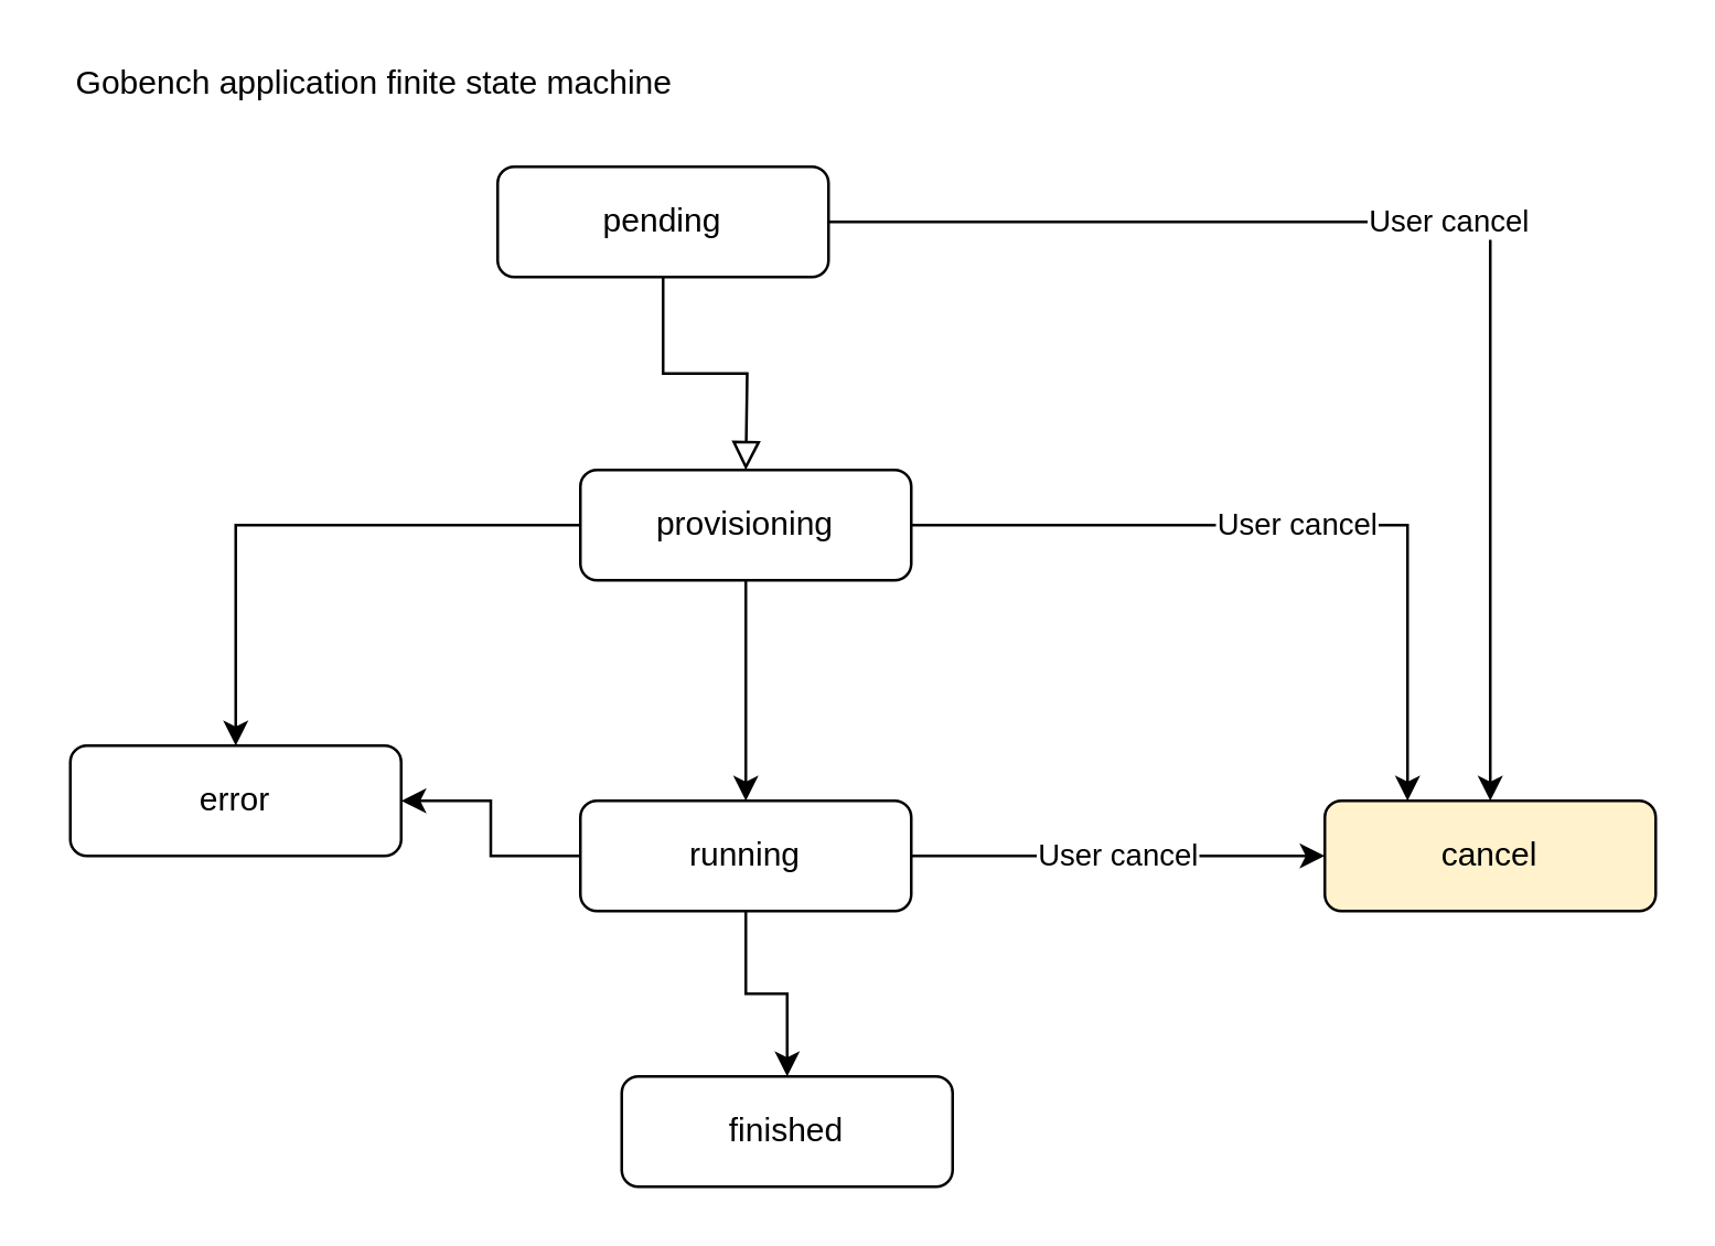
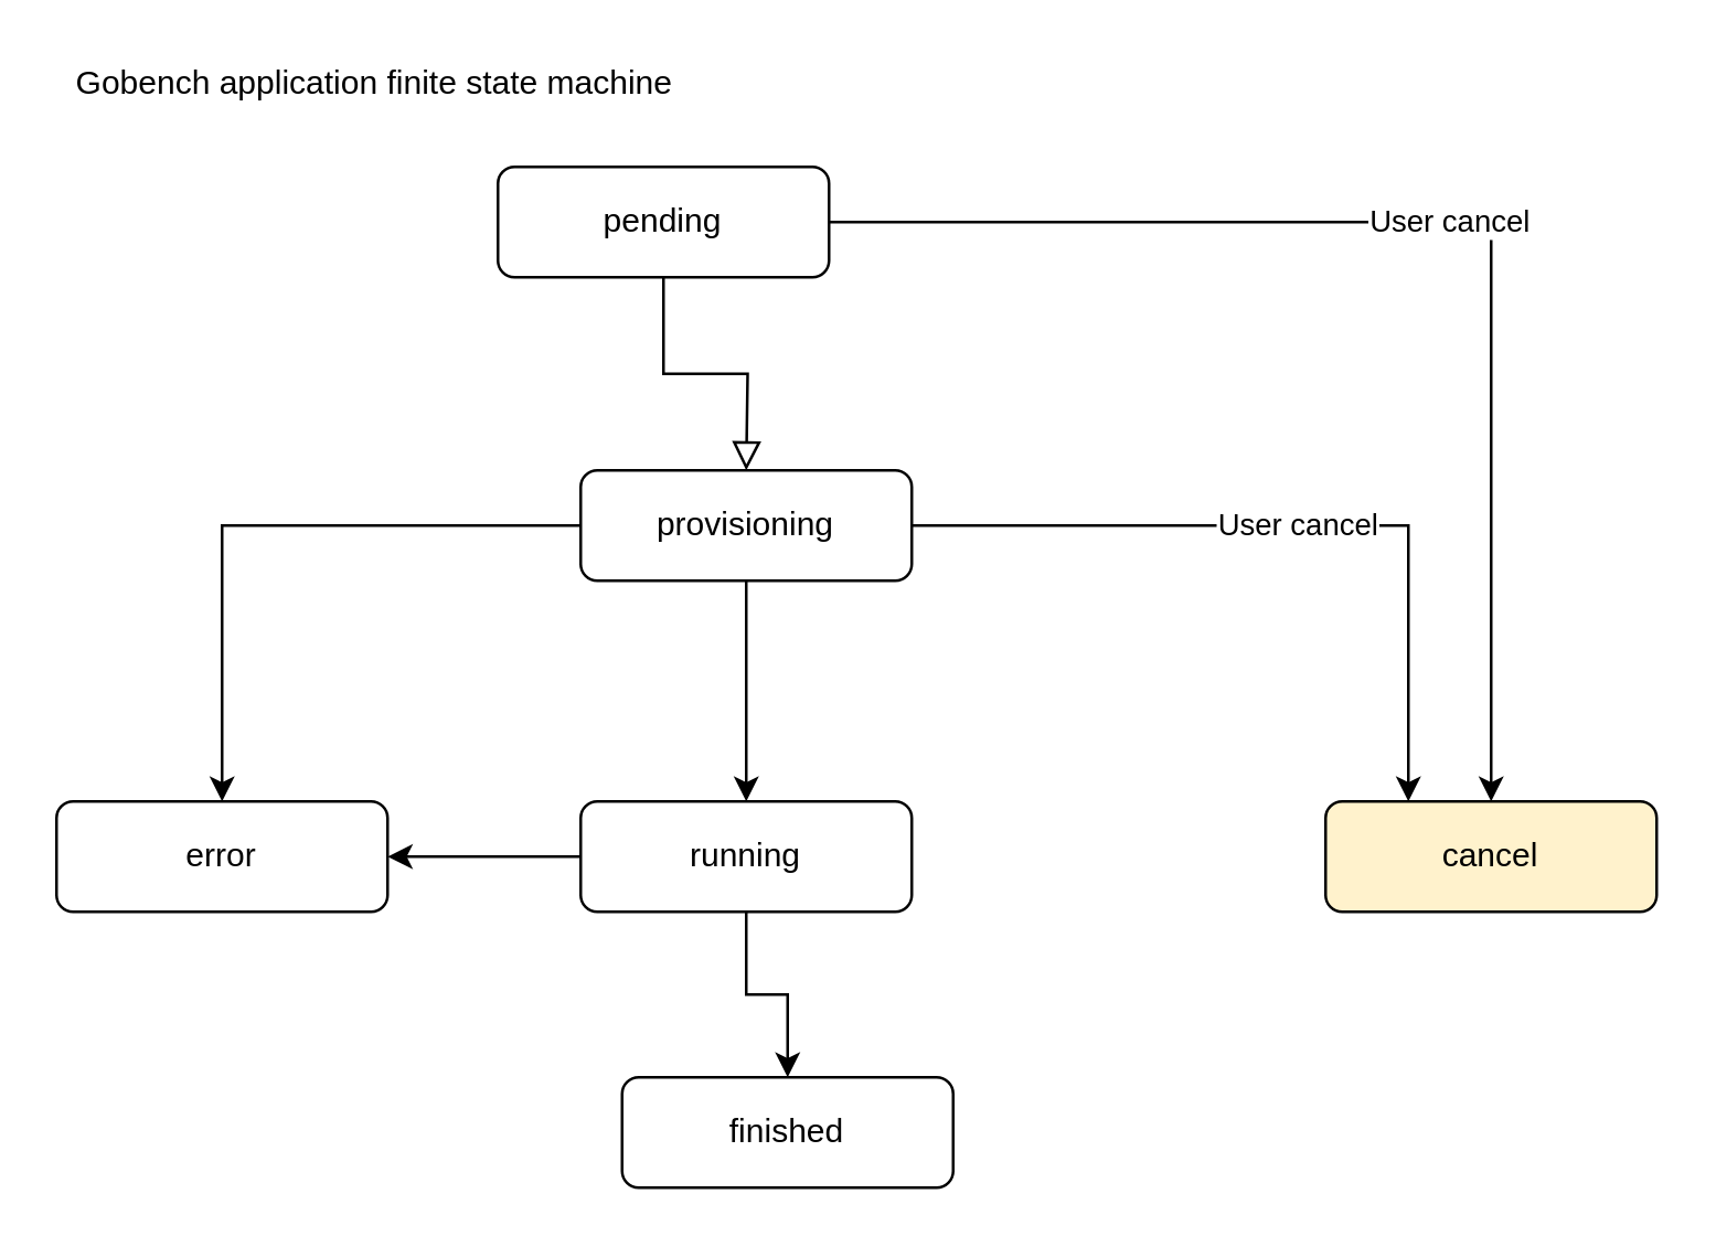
  <mxCell id="0" />
  <mxCell id="1" parent="0" />
  <mxCell id="2" value="" style="rounded=0;html=1;jettySize=auto;orthogonalLoop=1;fontSize=11;endArrow=block;endFill=0;endSize=8;strokeWidth=1;shadow=0;labelBackgroundColor=none;edgeStyle=orthogonalEdgeStyle;" parent="1" source="4" edge="1"><mxGeometry relative="1" as="geometry"><mxPoint x="270" y="170" as="targetPoint" /></mxGeometry></mxCell>
  <mxCell id="3" value="User cancel" style="edgeStyle=orthogonalEdgeStyle;rounded=0;orthogonalLoop=1;jettySize=auto;html=1;" edge="1" parent="1" source="4" target="14"><mxGeometry relative="1" as="geometry" /></mxCell>
  <mxCell id="4" value="pending" style="rounded=1;whiteSpace=wrap;html=1;fontSize=12;glass=0;strokeWidth=1;shadow=0;" parent="1" vertex="1"><mxGeometry x="180" y="60" width="120" height="40" as="geometry" /></mxCell>
  <mxCell id="5" value="" style="edgeStyle=orthogonalEdgeStyle;rounded=0;orthogonalLoop=1;jettySize=auto;html=1;" edge="1" parent="1" source="8" target="12"><mxGeometry relative="1" as="geometry" /></mxCell>
  <mxCell id="6" value="User cancel" style="edgeStyle=orthogonalEdgeStyle;rounded=0;orthogonalLoop=1;jettySize=auto;html=1;entryX=0.25;entryY=0;entryDx=0;entryDy=0;" edge="1" parent="1" source="8" target="14"><mxGeometry relative="1" as="geometry" /></mxCell>
  <mxCell id="7" style="edgeStyle=orthogonalEdgeStyle;rounded=0;orthogonalLoop=1;jettySize=auto;html=1;" edge="1" parent="1" source="8" target="13"><mxGeometry relative="1" as="geometry" /></mxCell>
  <mxCell id="8" value="provisioning" style="rounded=1;whiteSpace=wrap;html=1;fontSize=12;glass=0;strokeWidth=1;shadow=0;" parent="1" vertex="1"><mxGeometry x="210" y="170" width="120" height="40" as="geometry" /></mxCell>
  <mxCell id="9" value="" style="edgeStyle=orthogonalEdgeStyle;rounded=0;orthogonalLoop=1;jettySize=auto;html=1;" edge="1" parent="1" source="12" target="15"><mxGeometry relative="1" as="geometry" /></mxCell>
- <mxCell id="10" value="User cancel" style="edgeStyle=orthogonalEdgeStyle;rounded=0;orthogonalLoop=1;jettySize=auto;html=1;" edge="1" parent="1" source="12" target="14"><mxGeometry relative="1" as="geometry" /></mxCell>
  <mxCell id="11" value="" style="edgeStyle=orthogonalEdgeStyle;rounded=0;orthogonalLoop=1;jettySize=auto;html=1;" edge="1" parent="1" source="12" target="13"><mxGeometry relative="1" as="geometry" /></mxCell>
  <mxCell id="12" value="running" style="rounded=1;whiteSpace=wrap;html=1;fontSize=12;glass=0;strokeWidth=1;shadow=0;" vertex="1" parent="1"><mxGeometry x="210" y="290" width="120" height="40" as="geometry" /></mxCell>
- <mxCell id="13" value="error" style="rounded=1;whiteSpace=wrap;html=1;fontSize=12;glass=0;strokeWidth=1;shadow=0;" vertex="1" parent="1"><mxGeometry x="25" y="270" width="120" height="40" as="geometry" /></mxCell>
+ <mxCell id="13" value="error" style="rounded=1;whiteSpace=wrap;html=1;fontSize=12;glass=0;strokeWidth=1;shadow=0;" vertex="1" parent="1"><mxGeometry x="20" y="290" width="120" height="40" as="geometry" /></mxCell>
  <mxCell id="14" value="cancel" style="rounded=1;whiteSpace=wrap;html=1;fontSize=12;glass=0;strokeWidth=1;shadow=0;fillColor=#fff2cc;" vertex="1" parent="1"><mxGeometry x="480" y="290" width="120" height="40" as="geometry" /></mxCell>
  <mxCell id="15" value="finished" style="rounded=1;whiteSpace=wrap;html=1;fontSize=12;glass=0;strokeWidth=1;shadow=0;" vertex="1" parent="1"><mxGeometry x="225" y="390" width="120" height="40" as="geometry" /></mxCell>
  <mxCell id="16" value="Gobench application finite state machine" style="text;html=1;align=center;verticalAlign=middle;resizable=0;points=[];autosize=1;" vertex="1" parent="1"><mxGeometry x="20" y="20" width="230" height="20" as="geometry" /></mxCell>
